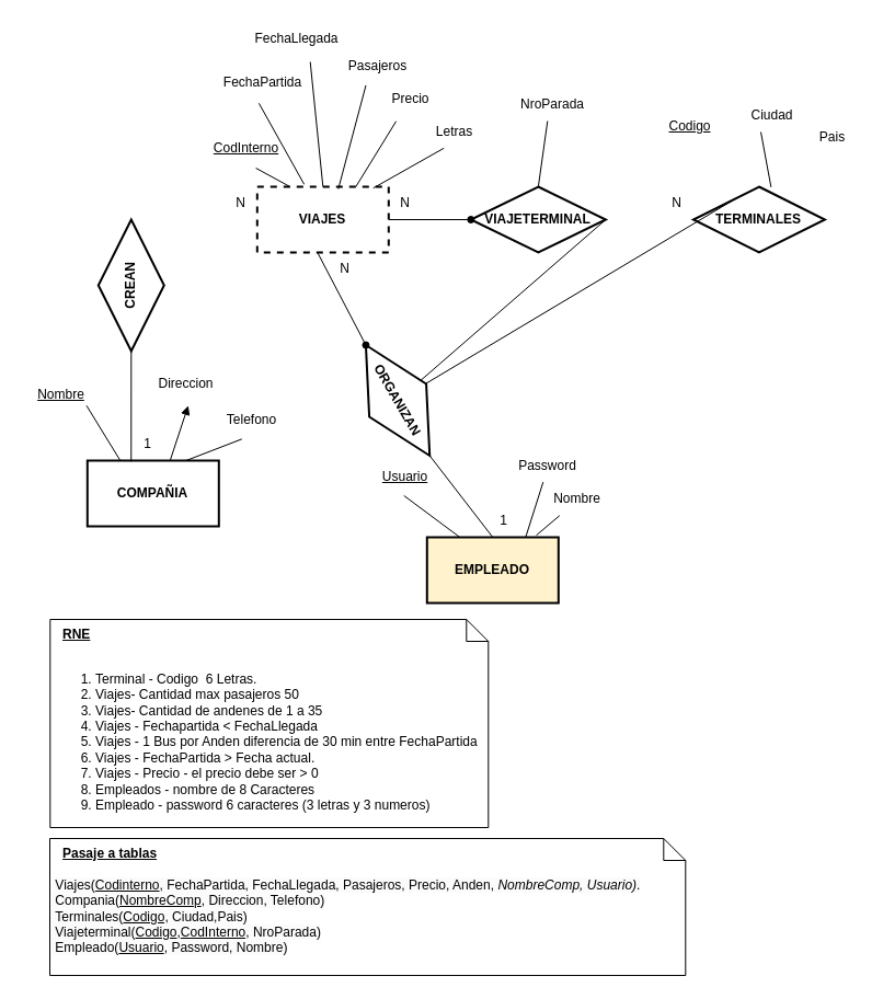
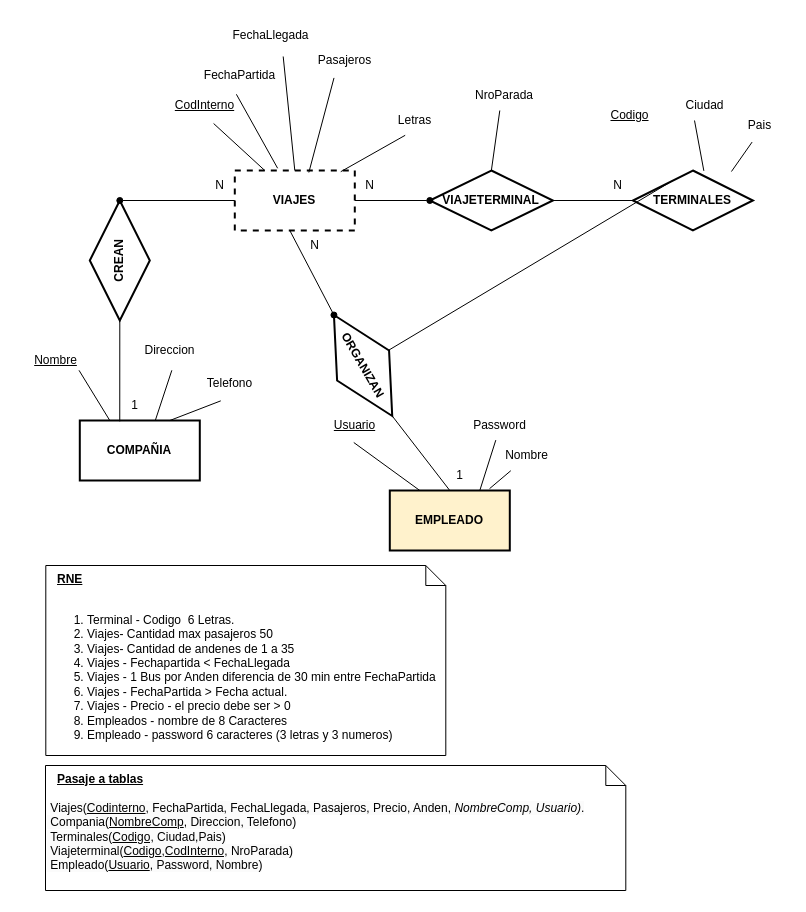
  <mxCell id="0" />
  <mxCell id="1" parent="0" />
  <mxCell id="2" value="VIAJES" style="whiteSpace=wrap;html=1;strokeWidth=2;fontStyle=1;dashed=1;" parent="1" vertex="1"><mxGeometry x="234.3" y="170" width="120" height="60" as="geometry" /></mxCell>
- <mxCell id="3" value="&lt;u&gt;CodInterno&lt;/u&gt;" style="text;html=1;align=center;verticalAlign=middle;resizable=0;points=[];autosize=1;strokeColor=none;fillColor=none;" parent="1" vertex="1"><mxGeometry x="184.3" y="120" width="80" height="30" as="geometry" /></mxCell>
+ <mxCell id="3" value="&lt;u&gt;CodInterno&lt;/u&gt;" style="text;html=1;align=center;verticalAlign=middle;resizable=0;points=[];autosize=1;strokeColor=none;fillColor=none;" parent="1" vertex="1"><mxGeometry x="164.3" y="90" width="80" height="30" as="geometry" /></mxCell>
  <mxCell id="4" value="FechaPartida" style="text;html=1;align=center;verticalAlign=middle;resizable=0;points=[];autosize=1;strokeColor=none;fillColor=none;" parent="1" vertex="1"><mxGeometry x="194.3" y="60" width="90" height="30" as="geometry" /></mxCell>
  <mxCell id="5" value="FechaLlegada" style="text;html=1;align=center;verticalAlign=middle;resizable=0;points=[];autosize=1;strokeColor=none;fillColor=none;" parent="1" vertex="1"><mxGeometry x="220.3" y="20" width="100" height="30" as="geometry" /></mxCell>
  <mxCell id="6" value="Pasajeros" style="text;html=1;align=center;verticalAlign=middle;resizable=0;points=[];autosize=1;strokeColor=none;fillColor=none;" parent="1" vertex="1"><mxGeometry x="304.3" y="45" width="80" height="30" as="geometry" /></mxCell>
- <mxCell id="7" value="Precio" style="text;html=1;align=center;verticalAlign=middle;resizable=0;points=[];autosize=1;strokeColor=none;fillColor=none;" parent="1" vertex="1"><mxGeometry x="344.3" y="75" width="60" height="30" as="geometry" /></mxCell>
  <mxCell id="8" value="TERMINALES" style="rhombus;whiteSpace=wrap;html=1;strokeWidth=2;fontStyle=1;" parent="1" vertex="1"><mxGeometry x="632.43" y="170" width="120" height="60" as="geometry" /></mxCell>
  <mxCell id="9" value="&lt;u&gt;Codigo&lt;/u&gt;" style="text;html=1;align=center;verticalAlign=middle;resizable=0;points=[];autosize=1;strokeColor=none;fillColor=none;" parent="1" vertex="1"><mxGeometry x="599.3" y="100" width="60" height="30" as="geometry" /></mxCell>
  <mxCell id="10" value="EMPLEADO" style="whiteSpace=wrap;html=1;fontStyle=1;strokeWidth=2;fillColor=#fff2cc;" parent="1" vertex="1"><mxGeometry x="389.3" y="490" width="120" height="60" as="geometry" /></mxCell>
  <mxCell id="11" value="COMPAÑIA" style="whiteSpace=wrap;html=1;strokeWidth=2;fontStyle=1" parent="1" vertex="1"><mxGeometry x="79.3" y="420" width="120" height="60" as="geometry" /></mxCell>
  <mxCell id="12" value="&amp;nbsp; &amp;nbsp;&lt;b style=&quot;text-decoration-line: underline;&quot;&gt;RNE&lt;/b&gt;&lt;br&gt;&lt;br&gt;&lt;ol style=&quot;&quot;&gt;&lt;li style=&quot;&quot;&gt;Terminal - Codigo&amp;nbsp; 6 Letras.&lt;/li&gt;&lt;li style=&quot;&quot;&gt;Viajes- Cantidad max pasajeros 50&lt;/li&gt;&lt;li style=&quot;&quot;&gt;Viajes- Cantidad de andenes de 1 a 35&lt;/li&gt;&lt;li style=&quot;&quot;&gt;Viajes - Fechapartida &amp;lt; FechaLlegada&lt;/li&gt;&lt;li style=&quot;&quot;&gt;Viajes - 1 Bus por Anden diferencia de 30 min entre FechaPartida&lt;/li&gt;&lt;li style=&quot;&quot;&gt;Viajes - FechaPartida &amp;gt; Fecha actual.&lt;/li&gt;&lt;li&gt;Viajes - Precio - el precio debe ser &amp;gt; 0&lt;/li&gt;&lt;li style=&quot;&quot;&gt;Empleados - nombre de 8 Caracteres&lt;/li&gt;&lt;li style=&quot;&quot;&gt;Empleado - password 6 caracteres (3 letras y 3 numeros)&lt;/li&gt;&lt;/ol&gt;" style="shape=note;size=20;whiteSpace=wrap;html=1;fillStyle=auto;gradientColor=none;align=left;verticalAlign=top;" parent="1" vertex="1"><mxGeometry x="45.3" y="565" width="400" height="190" as="geometry" /></mxCell>
  <mxCell id="13" value="Ciudad" style="text;html=1;align=center;verticalAlign=middle;resizable=0;points=[];autosize=1;strokeColor=none;fillColor=none;" parent="1" vertex="1"><mxGeometry x="674" y="90" width="60" height="30" as="geometry" /></mxCell>
  <mxCell id="14" value="" style="endArrow=none;html=1;rounded=0;exitX=0.25;exitY=0;exitDx=0;exitDy=0;" parent="1" source="8" target="47" edge="1"><mxGeometry width="50" height="50" relative="1" as="geometry"><mxPoint x="669.3" y="270" as="sourcePoint" /><mxPoint x="719.3" y="220" as="targetPoint" /></mxGeometry></mxCell>
  <mxCell id="15" value="" style="endArrow=none;html=1;rounded=0;exitX=0.591;exitY=0.006;exitDx=0;exitDy=0;exitPerimeter=0;" parent="1" source="8" edge="1"><mxGeometry width="50" height="50" relative="1" as="geometry"><mxPoint x="719.34" y="179.58" as="sourcePoint" /><mxPoint x="694" y="120" as="targetPoint" /></mxGeometry></mxCell>
+ <mxCell id="16" value="" style="endArrow=none;html=1;rounded=0;entryX=0.352;entryY=1.053;entryDx=0;entryDy=0;entryPerimeter=0;exitX=0.821;exitY=0.017;exitDx=0;exitDy=0;exitPerimeter=0;" parent="1" source="8" target="17" edge="1"><mxGeometry width="50" height="50" relative="1" as="geometry"><mxPoint x="791" y="335" as="sourcePoint" /><mxPoint x="849.3" y="270" as="targetPoint" /></mxGeometry></mxCell>
  <mxCell id="17" value="Pais" style="text;html=1;align=center;verticalAlign=middle;resizable=0;points=[];autosize=1;strokeColor=none;fillColor=none;" parent="1" vertex="1"><mxGeometry x="734" y="110" width="50" height="30" as="geometry" /></mxCell>
  <mxCell id="18" value="Direccion" style="text;html=1;align=center;verticalAlign=middle;resizable=0;points=[];autosize=1;strokeColor=none;fillColor=none;" parent="1" vertex="1"><mxGeometry x="134.3" y="335" width="70" height="30" as="geometry" /></mxCell>
  <mxCell id="19" value="Telefono" style="text;html=1;align=center;verticalAlign=middle;resizable=0;points=[];autosize=1;strokeColor=none;fillColor=none;" parent="1" vertex="1"><mxGeometry x="194.3" y="368.28" width="70" height="30" as="geometry" /></mxCell>
  <mxCell id="20" value="" style="endArrow=none;html=1;rounded=0;exitX=0.25;exitY=0;exitDx=0;exitDy=0;entryX=0.492;entryY=1.051;entryDx=0;entryDy=0;entryPerimeter=0;" parent="1" source="11" edge="1"><mxGeometry width="50" height="50" relative="1" as="geometry"><mxPoint x="-200.7" y="165" as="sourcePoint" /><mxPoint x="78.5" y="369.81" as="targetPoint" /></mxGeometry></mxCell>
- <mxCell id="21" value="" style="endArrow=block;html=1;rounded=0;entryX=0.529;entryY=1.16;entryDx=0;entryDy=0;entryPerimeter=0;exitX=0.629;exitY=0.001;exitDx=0;exitDy=0;exitPerimeter=0;" parent="1" source="11" target="18" edge="1"><mxGeometry width="50" height="50" relative="1" as="geometry"><mxPoint x="119.3" y="430" as="sourcePoint" /><mxPoint x="56.89" y="393.6" as="targetPoint" /></mxGeometry></mxCell>
+ <mxCell id="21" value="" style="endArrow=none;html=1;rounded=0;entryX=0.529;entryY=1.16;entryDx=0;entryDy=0;entryPerimeter=0;exitX=0.629;exitY=0.001;exitDx=0;exitDy=0;exitPerimeter=0;" parent="1" source="11" target="18" edge="1"><mxGeometry width="50" height="50" relative="1" as="geometry"><mxPoint x="119.3" y="430" as="sourcePoint" /><mxPoint x="56.89" y="393.6" as="targetPoint" /></mxGeometry></mxCell>
  <mxCell id="22" value="" style="endArrow=none;html=1;rounded=0;entryX=0.371;entryY=1.069;entryDx=0;entryDy=0;entryPerimeter=0;exitX=0.75;exitY=0;exitDx=0;exitDy=0;" parent="1" source="11" target="19" edge="1"><mxGeometry width="50" height="50" relative="1" as="geometry"><mxPoint x="137.66" y="431.2" as="sourcePoint" /><mxPoint x="178.1" y="392.01" as="targetPoint" /></mxGeometry></mxCell>
  <mxCell id="23" value="" style="endArrow=none;html=1;rounded=0;entryX=0.61;entryY=1.1;entryDx=0;entryDy=0;entryPerimeter=0;exitX=0.25;exitY=0;exitDx=0;exitDy=0;" parent="1" source="2" target="3" edge="1"><mxGeometry width="50" height="50" relative="1" as="geometry"><mxPoint x="714.3" y="260" as="sourcePoint" /><mxPoint x="702.73" y="194.79" as="targetPoint" /></mxGeometry></mxCell>
  <mxCell id="24" value="" style="endArrow=none;html=1;rounded=0;entryX=0.462;entryY=1.127;entryDx=0;entryDy=0;entryPerimeter=0;exitX=0.357;exitY=-0.037;exitDx=0;exitDy=0;exitPerimeter=0;" parent="1" source="2" target="4" edge="1"><mxGeometry width="50" height="50" relative="1" as="geometry"><mxPoint x="294.3" y="170" as="sourcePoint" /><mxPoint x="203.1" y="143" as="targetPoint" /></mxGeometry></mxCell>
  <mxCell id="25" value="" style="endArrow=none;html=1;rounded=0;entryX=0.384;entryY=1.033;entryDx=0;entryDy=0;entryPerimeter=0;exitX=0.5;exitY=0;exitDx=0;exitDy=0;" parent="1" source="2" edge="1"><mxGeometry width="50" height="50" relative="1" as="geometry"><mxPoint x="307.14" y="167.78" as="sourcePoint" /><mxPoint x="282.7" y="55.99" as="targetPoint" /></mxGeometry></mxCell>
  <mxCell id="26" value="" style="endArrow=none;html=1;rounded=0;entryX=0.365;entryY=1.08;entryDx=0;entryDy=0;entryPerimeter=0;exitX=0.617;exitY=0.033;exitDx=0;exitDy=0;exitPerimeter=0;" parent="1" source="2" target="6" edge="1"><mxGeometry width="50" height="50" relative="1" as="geometry"><mxPoint x="324.3" y="170" as="sourcePoint" /><mxPoint x="332.7" y="50.99" as="targetPoint" /></mxGeometry></mxCell>
- <mxCell id="27" value="" style="endArrow=none;html=1;rounded=0;entryX=0.28;entryY=1.173;entryDx=0;entryDy=0;entryPerimeter=0;exitX=0.75;exitY=0;exitDx=0;exitDy=0;exitPerimeter=0;" parent="1" source="2" target="7" edge="1"><mxGeometry width="50" height="50" relative="1" as="geometry"><mxPoint x="347.94" y="171.02" as="sourcePoint" /><mxPoint x="413.5" y="97.4" as="targetPoint" /></mxGeometry></mxCell>
  <mxCell id="28" value="Letras" style="text;html=1;align=center;verticalAlign=middle;resizable=0;points=[];autosize=1;strokeColor=none;fillColor=none;" parent="1" vertex="1"><mxGeometry x="384.3" y="105" width="60" height="30" as="geometry" /></mxCell>
  <mxCell id="29" value="" style="endArrow=none;html=1;rounded=0;entryX=0.34;entryY=0.993;entryDx=0;entryDy=0;entryPerimeter=0;exitX=0.883;exitY=0.02;exitDx=0;exitDy=0;exitPerimeter=0;" parent="1" source="2" target="28" edge="1"><mxGeometry width="50" height="50" relative="1" as="geometry"><mxPoint x="371.94" y="170.18" as="sourcePoint" /><mxPoint x="401.1" y="120.19" as="targetPoint" /></mxGeometry></mxCell>
- <mxCell id="30" value="&lt;u&gt;Usuario&lt;/u&gt;" style="text;html=1;align=center;verticalAlign=middle;resizable=0;points=[];autosize=1;strokeColor=none;fillColor=none;" parent="1" vertex="1"><mxGeometry x="339.3" y="420" width="60" height="30" as="geometry" /></mxCell>
+ <mxCell id="30" value="&lt;u&gt;Usuario&lt;/u&gt;" style="text;html=1;align=center;verticalAlign=middle;resizable=0;points=[];autosize=1;strokeColor=none;fillColor=none;" parent="1" vertex="1"><mxGeometry x="324.3" y="410" width="60" height="30" as="geometry" /></mxCell>
  <mxCell id="31" value="" style="endArrow=none;html=1;rounded=0;entryX=0.483;entryY=1.067;entryDx=0;entryDy=0;entryPerimeter=0;exitX=0.25;exitY=0;exitDx=0;exitDy=0;" parent="1" source="10" target="30" edge="1"><mxGeometry width="50" height="50" relative="1" as="geometry"><mxPoint x="430" y="520" as="sourcePoint" /><mxPoint x="383.1" y="330.5" as="targetPoint" /></mxGeometry></mxCell>
  <mxCell id="32" value="Password" style="text;html=1;align=center;verticalAlign=middle;resizable=0;points=[];autosize=1;strokeColor=none;fillColor=none;" parent="1" vertex="1"><mxGeometry x="459.3" y="410" width="80" height="30" as="geometry" /></mxCell>
  <mxCell id="33" value="" style="endArrow=none;html=1;rounded=0;entryX=0.45;entryY=0.987;entryDx=0;entryDy=0;entryPerimeter=0;exitX=0.75;exitY=0;exitDx=0;exitDy=0;" parent="1" source="10" target="32" edge="1"><mxGeometry width="50" height="50" relative="1" as="geometry"><mxPoint x="440.3" y="535" as="sourcePoint" /><mxPoint x="408.28" y="507.01" as="targetPoint" /></mxGeometry></mxCell>
  <mxCell id="34" value="Nombre" style="text;html=1;align=center;verticalAlign=middle;resizable=0;points=[];autosize=1;strokeColor=none;fillColor=none;" parent="1" vertex="1"><mxGeometry x="490.7" y="440" width="70" height="30" as="geometry" /></mxCell>
  <mxCell id="35" value="" style="endArrow=none;html=1;rounded=0;entryX=0.28;entryY=1.007;entryDx=0;entryDy=0;entryPerimeter=0;exitX=0.831;exitY=-0.03;exitDx=0;exitDy=0;exitPerimeter=0;" parent="1" source="10" target="34" edge="1"><mxGeometry width="50" height="50" relative="1" as="geometry"><mxPoint x="452.807" y="535" as="sourcePoint" /><mxPoint x="450.3" y="484.61" as="targetPoint" /></mxGeometry></mxCell>
  <mxCell id="36" style="rounded=0;orthogonalLoop=1;jettySize=auto;html=1;exitX=0.5;exitY=0;exitDx=0;exitDy=0;endArrow=none;endFill=0;" parent="1" source="37" edge="1"><mxGeometry relative="1" as="geometry"><mxPoint x="499.3" y="110" as="targetPoint" /></mxGeometry></mxCell>
  <mxCell id="37" value="VIAJETERMINAL" style="rhombus;whiteSpace=wrap;html=1;fillStyle=auto;strokeWidth=2;gradientColor=none;fontStyle=1" parent="1" vertex="1"><mxGeometry x="429.3" y="170" width="123.13" height="60" as="geometry" /></mxCell>
- <mxCell id="38" value="" style="endArrow=none;html=1;rounded=0;exitX=1;exitY=0.5;exitDx=0;exitDy=0;" parent="1" source="37" target="47" edge="1"><mxGeometry width="50" height="50" relative="1" as="geometry"><mxPoint x="549.3" y="360" as="sourcePoint" /><mxPoint x="699.3" y="200" as="targetPoint" /></mxGeometry></mxCell>
+ <mxCell id="38" value="" style="endArrow=none;html=1;rounded=0;exitX=1;exitY=0.5;exitDx=0;exitDy=0;entryX=0;entryY=0.5;entryDx=0;entryDy=0;" parent="1" source="37" target="8" edge="1"><mxGeometry width="50" height="50" relative="1" as="geometry"><mxPoint x="549.3" y="360" as="sourcePoint" /><mxPoint x="699.3" y="200" as="targetPoint" /></mxGeometry></mxCell>
  <mxCell id="39" value="" style="endArrow=oval;html=1;rounded=0;exitX=1;exitY=0.5;exitDx=0;exitDy=0;endFill=1;" parent="1" source="2" edge="1"><mxGeometry width="50" height="50" relative="1" as="geometry"><mxPoint x="566.17" y="210" as="sourcePoint" /><mxPoint x="429.3" y="200" as="targetPoint" /></mxGeometry></mxCell>
  <mxCell id="40" value="N" style="text;html=1;align=center;verticalAlign=middle;resizable=0;points=[];autosize=1;strokeColor=none;fillColor=none;" parent="1" vertex="1"><mxGeometry x="354.3" y="170" width="30" height="30" as="geometry" /></mxCell>
  <mxCell id="41" value="N" style="text;html=1;align=center;verticalAlign=middle;resizable=0;points=[];autosize=1;strokeColor=none;fillColor=none;" parent="1" vertex="1"><mxGeometry x="602.43" y="170" width="30" height="30" as="geometry" /></mxCell>
  <mxCell id="42" value="CREAN" style="rhombus;whiteSpace=wrap;html=1;fillStyle=auto;strokeWidth=2;gradientColor=none;fontStyle=1;rotation=-90;" parent="1" vertex="1"><mxGeometry x="59.3" y="230" width="120" height="60" as="geometry" /></mxCell>
  <mxCell id="43" value="" style="endArrow=none;html=1;rounded=0;entryX=0;entryY=0.5;entryDx=0;entryDy=0;exitX=0.333;exitY=0.015;exitDx=0;exitDy=0;exitPerimeter=0;" parent="1" source="11" target="42" edge="1"><mxGeometry width="50" height="50" relative="1" as="geometry"><mxPoint x="-20.7" y="200" as="sourcePoint" /><mxPoint x="99.3" y="340" as="targetPoint" /></mxGeometry></mxCell>
+ <mxCell id="44" value="" style="endArrow=none;html=1;rounded=0;entryX=0;entryY=0.5;entryDx=0;entryDy=0;startArrow=oval;startFill=1;exitX=1;exitY=0.5;exitDx=0;exitDy=0;" parent="1" source="42" target="2" edge="1"><mxGeometry width="50" height="50" relative="1" as="geometry"><mxPoint x="129.3" y="200" as="sourcePoint" /><mxPoint x="57.74" y="210" as="targetPoint" /></mxGeometry></mxCell>
  <mxCell id="45" value="N" style="text;html=1;align=center;verticalAlign=middle;resizable=0;points=[];autosize=1;strokeColor=none;fillColor=none;" parent="1" vertex="1"><mxGeometry x="204.3" y="170" width="30" height="30" as="geometry" /></mxCell>
  <mxCell id="46" value="1" style="text;html=1;align=center;verticalAlign=middle;resizable=0;points=[];autosize=1;strokeColor=none;fillColor=none;" parent="1" vertex="1"><mxGeometry x="119.3" y="390" width="30" height="30" as="geometry" /></mxCell>
  <mxCell id="47" value="ORGANIZAN" style="rhombus;whiteSpace=wrap;html=1;fillStyle=auto;strokeWidth=2;gradientColor=none;rotation=60;fontStyle=1" parent="1" vertex="1"><mxGeometry x="304.3" y="335" width="116.56" height="60" as="geometry" /></mxCell>
  <mxCell id="48" value="" style="endArrow=none;html=1;rounded=0;entryX=0.458;entryY=0.998;entryDx=0;entryDy=0;startArrow=oval;startFill=1;exitX=0;exitY=0.5;exitDx=0;exitDy=0;entryPerimeter=0;" parent="1" source="47" target="2" edge="1"><mxGeometry width="50" height="50" relative="1" as="geometry"><mxPoint x="369.3" y="310" as="sourcePoint" /><mxPoint x="57.74" y="210" as="targetPoint" /></mxGeometry></mxCell>
  <mxCell id="49" value="" style="endArrow=none;html=1;rounded=0;entryX=1;entryY=0.5;entryDx=0;entryDy=0;exitX=0.5;exitY=0;exitDx=0;exitDy=0;" parent="1" source="10" target="47" edge="1"><mxGeometry width="50" height="50" relative="1" as="geometry"><mxPoint x="424.305" y="298.435" as="sourcePoint" /><mxPoint x="422.74" y="240" as="targetPoint" /></mxGeometry></mxCell>
  <mxCell id="50" value="1" style="text;html=1;align=center;verticalAlign=middle;resizable=0;points=[];autosize=1;strokeColor=none;fillColor=none;" parent="1" vertex="1"><mxGeometry x="444.3" y="460" width="30" height="30" as="geometry" /></mxCell>
  <mxCell id="51" value="N" style="text;html=1;align=center;verticalAlign=middle;resizable=0;points=[];autosize=1;strokeColor=none;fillColor=none;" parent="1" vertex="1"><mxGeometry x="299.3" y="230" width="30" height="30" as="geometry" /></mxCell>
  <mxCell id="52" value="&amp;nbsp; &amp;nbsp;&lt;u style=&quot;font-weight: bold;&quot;&gt;Pasaje a tablas&lt;/u&gt;&lt;br&gt;&lt;br&gt;&amp;nbsp;&lt;span style=&quot;background-color: rgb(251, 251, 251);&quot;&gt;Viajes(&lt;/span&gt;&lt;u style=&quot;background-color: rgb(251, 251, 251);&quot;&gt;Codinterno&lt;/u&gt;&lt;span style=&quot;background-color: rgb(251, 251, 251);&quot;&gt;, FechaPartida, FechaLlegada, Pasajeros, Precio, Anden,&amp;nbsp;&lt;/span&gt;&lt;i style=&quot;background-color: rgb(251, 251, 251);&quot;&gt;NombreComp, Usuario)&lt;/i&gt;&lt;span style=&quot;background-color: rgb(251, 251, 251);&quot;&gt;.&lt;/span&gt;&lt;br style=&quot;background-color: rgb(251, 251, 251);&quot;&gt;&lt;span style=&quot;background-color: rgb(251, 251, 251);&quot;&gt;&lt;/span&gt;&lt;span style=&quot;background-color: rgb(251, 251, 251);&quot;&gt;&amp;nbsp;Compania(&lt;/span&gt;&lt;u style=&quot;background-color: rgb(251, 251, 251);&quot;&gt;NombreComp&lt;/u&gt;&lt;span style=&quot;background-color: rgb(251, 251, 251);&quot;&gt;, Direccion, Telefono)&lt;/span&gt;&lt;br style=&quot;background-color: rgb(251, 251, 251);&quot;&gt;&lt;span style=&quot;background-color: rgb(251, 251, 251);&quot;&gt;&lt;/span&gt;&lt;span style=&quot;background-color: rgb(251, 251, 251);&quot;&gt;&amp;nbsp;Terminales(&lt;/span&gt;&lt;u style=&quot;background-color: rgb(251, 251, 251);&quot;&gt;Codigo&lt;/u&gt;&lt;span style=&quot;background-color: rgb(251, 251, 251);&quot;&gt;, Ciudad&lt;/span&gt;&lt;span style=&quot;background-color: rgb(251, 251, 251);&quot;&gt;,Pais&lt;/span&gt;&lt;span style=&quot;background-color: rgb(251, 251, 251);&quot;&gt;)&lt;/span&gt;&lt;br style=&quot;background-color: rgb(251, 251, 251);&quot;&gt;&lt;span style=&quot;background-color: rgb(251, 251, 251);&quot;&gt;&lt;/span&gt;&lt;span style=&quot;background-color: rgb(251, 251, 251);&quot;&gt;&amp;nbsp;Viajeterminal(&lt;/span&gt;&lt;u style=&quot;background-color: rgb(251, 251, 251);&quot;&gt;Codigo&lt;/u&gt;&lt;span style=&quot;background-color: rgb(251, 251, 251);&quot;&gt;,&lt;/span&gt;&lt;u style=&quot;background-color: rgb(251, 251, 251); text-align: center;&quot;&gt;CodInterno&lt;/u&gt;&lt;span style=&quot;background-color: rgb(251, 251, 251);&quot;&gt;, NroParada)&lt;/span&gt;&lt;br style=&quot;background-color: rgb(251, 251, 251);&quot;&gt;&lt;span style=&quot;background-color: rgb(251, 251, 251);&quot;&gt;&lt;/span&gt;&lt;span style=&quot;background-color: rgb(251, 251, 251);&quot;&gt;&amp;nbsp;Empleado(&lt;/span&gt;&lt;u style=&quot;background-color: rgb(251, 251, 251);&quot;&gt;Usuario&lt;/u&gt;&lt;span style=&quot;background-color: rgb(251, 251, 251);&quot;&gt;, Password, Nombre)&lt;/span&gt;" style="shape=note;size=20;whiteSpace=wrap;html=1;fillStyle=auto;gradientColor=none;align=left;verticalAlign=top;" parent="1" vertex="1"><mxGeometry x="45" y="765" width="580.3" height="125" as="geometry" /></mxCell>
  <mxCell id="53" value="NroParada" style="text;html=1;strokeColor=none;fillColor=none;align=center;verticalAlign=middle;whiteSpace=wrap;rounded=0;" parent="1" vertex="1"><mxGeometry x="474.3" y="80" width="60" height="30" as="geometry" /></mxCell>
  <mxCell id="54" value="&lt;u&gt;Nombre&lt;/u&gt;" style="text;html=1;align=center;verticalAlign=middle;resizable=0;points=[];autosize=1;strokeColor=none;fillColor=none;" parent="1" vertex="1"><mxGeometry x="20" y="345" width="70" height="30" as="geometry" /></mxCell>
